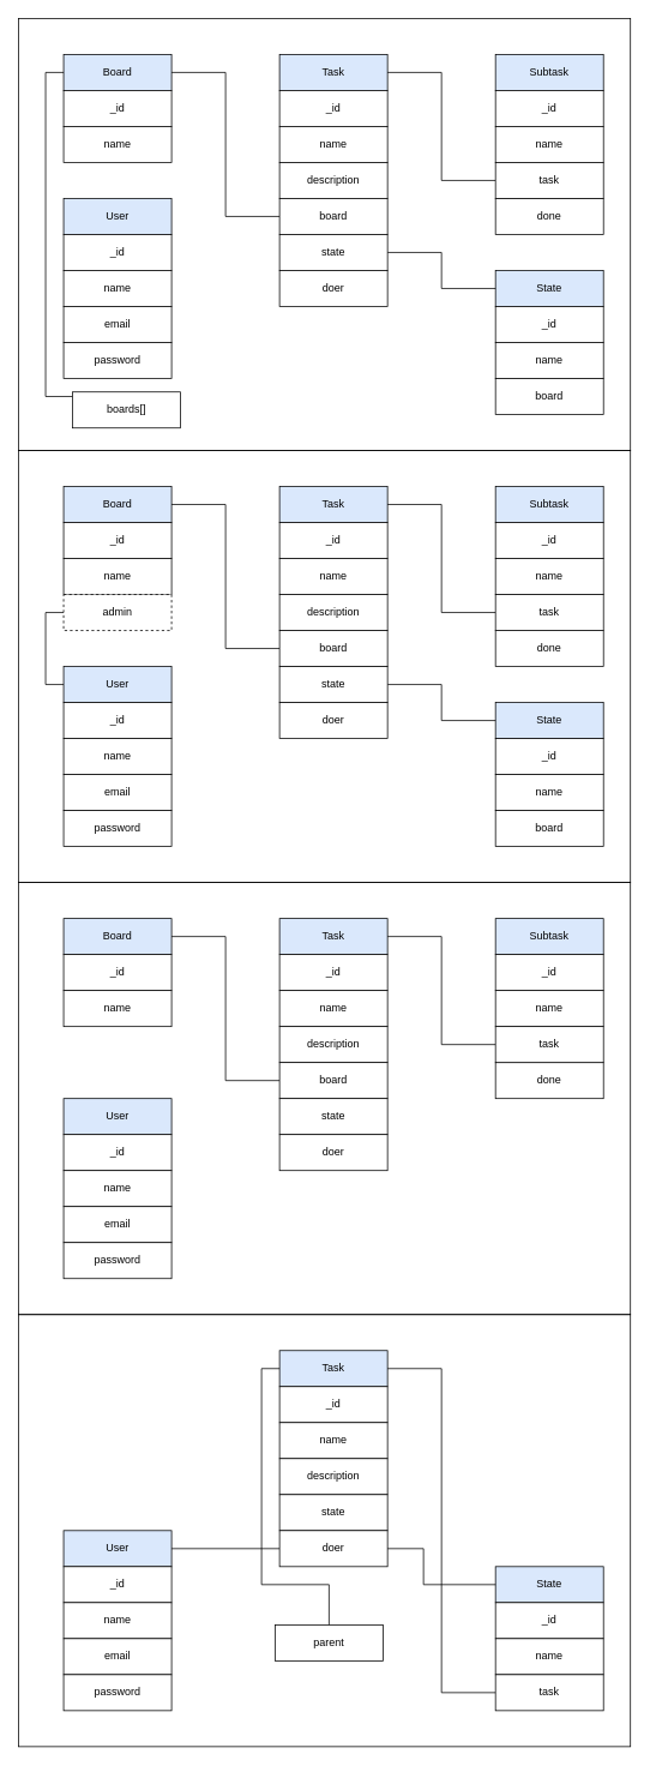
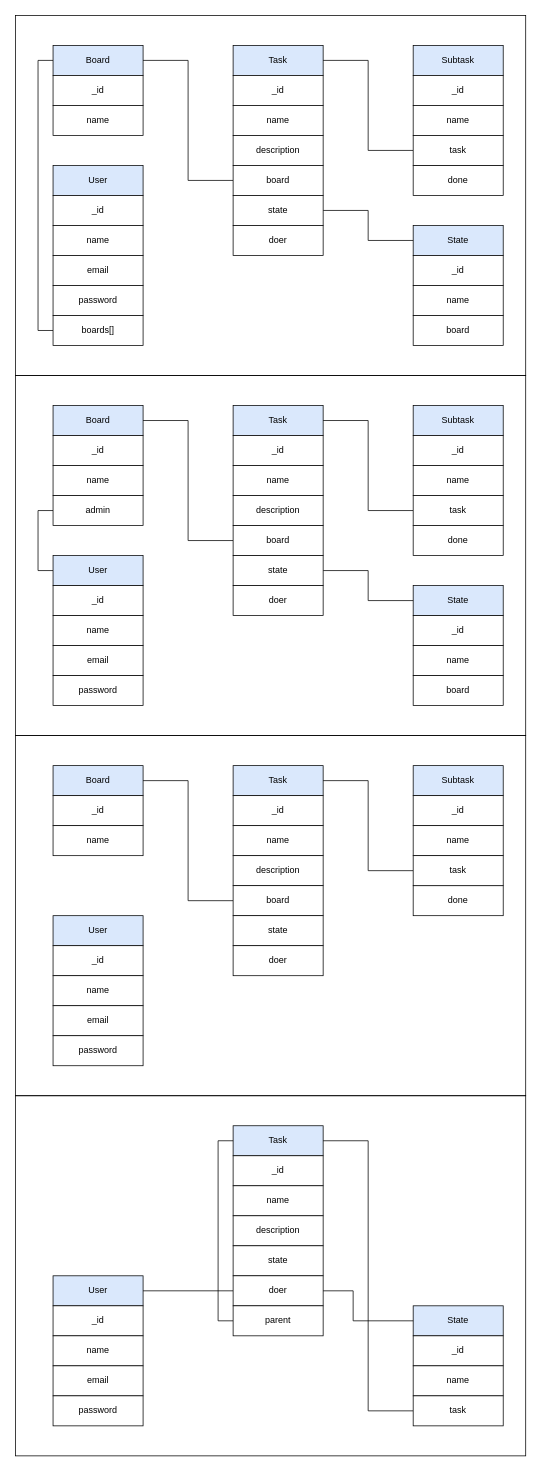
  <mxCell id="0" />
  <mxCell id="1" parent="0" />
  <mxCell id="2" value="Board" style="rounded=0;whiteSpace=wrap;html=1;fillColor=#dae8fc;strokeColor=#010203;" vertex="1" parent="1"><mxGeometry x="70" y="540" width="120" height="40" as="geometry" /></mxCell>
  <mxCell id="3" value="_id" style="rounded=0;whiteSpace=wrap;html=1;" vertex="1" parent="1"><mxGeometry x="70" y="580" width="120" height="40" as="geometry" /></mxCell>
  <mxCell id="4" value="name" style="rounded=0;whiteSpace=wrap;html=1;" vertex="1" parent="1"><mxGeometry x="70" y="620" width="120" height="40" as="geometry" /></mxCell>
  <mxCell id="5" style="edgeStyle=orthogonalEdgeStyle;rounded=0;orthogonalLoop=1;jettySize=auto;html=1;entryX=0;entryY=0.5;entryDx=0;entryDy=0;endArrow=none;endFill=0;" edge="1" parent="1" source="6" target="9"><mxGeometry relative="1" as="geometry"><Array as="points"><mxPoint x="50" y="680" /><mxPoint x="50" y="760" /></Array></mxGeometry></mxCell>
- <mxCell id="6" value="admin" style="rounded=0;whiteSpace=wrap;html=1;dashed=1;" vertex="1" parent="1"><mxGeometry x="70" y="660" width="120" height="40" as="geometry" /></mxCell>
+ <mxCell id="6" value="admin" style="rounded=0;whiteSpace=wrap;html=1;" vertex="1" parent="1"><mxGeometry x="70" y="660" width="120" height="40" as="geometry" /></mxCell>
  <mxCell id="7" value="Task" style="rounded=0;whiteSpace=wrap;html=1;fillColor=#dae8fc;strokeColor=#010203;" vertex="1" parent="1"><mxGeometry x="310" y="540" width="120" height="40" as="geometry" /></mxCell>
  <mxCell id="8" value="Subtask" style="rounded=0;whiteSpace=wrap;html=1;fillColor=#dae8fc;strokeColor=#010203;" vertex="1" parent="1"><mxGeometry x="550" y="540" width="120" height="40" as="geometry" /></mxCell>
  <mxCell id="9" value="User" style="rounded=0;whiteSpace=wrap;html=1;fillColor=#dae8fc;strokeColor=#010203;" vertex="1" parent="1"><mxGeometry x="70" y="740" width="120" height="40" as="geometry" /></mxCell>
  <mxCell id="10" value="State" style="rounded=0;whiteSpace=wrap;html=1;fillColor=#dae8fc;strokeColor=#010203;" vertex="1" parent="1"><mxGeometry x="550" y="780" width="120" height="40" as="geometry" /></mxCell>
  <mxCell id="11" value="_id" style="rounded=0;whiteSpace=wrap;html=1;" vertex="1" parent="1"><mxGeometry x="310" y="580" width="120" height="40" as="geometry" /></mxCell>
  <mxCell id="12" value="name" style="rounded=0;whiteSpace=wrap;html=1;" vertex="1" parent="1"><mxGeometry x="310" y="620" width="120" height="40" as="geometry" /></mxCell>
  <mxCell id="13" value="description" style="rounded=0;whiteSpace=wrap;html=1;" vertex="1" parent="1"><mxGeometry x="310" y="660" width="120" height="40" as="geometry" /></mxCell>
  <mxCell id="14" style="edgeStyle=orthogonalEdgeStyle;rounded=0;orthogonalLoop=1;jettySize=auto;html=1;entryX=1;entryY=0.5;entryDx=0;entryDy=0;endArrow=none;endFill=0;" edge="1" parent="1" source="15" target="2"><mxGeometry relative="1" as="geometry" /></mxCell>
  <mxCell id="15" value="board" style="rounded=0;whiteSpace=wrap;html=1;" vertex="1" parent="1"><mxGeometry x="310" y="700" width="120" height="40" as="geometry" /></mxCell>
  <mxCell id="16" style="edgeStyle=orthogonalEdgeStyle;rounded=0;orthogonalLoop=1;jettySize=auto;html=1;entryX=0;entryY=0.5;entryDx=0;entryDy=0;endArrow=none;endFill=0;" edge="1" parent="1" source="17" target="10"><mxGeometry relative="1" as="geometry" /></mxCell>
  <mxCell id="17" value="state" style="rounded=0;whiteSpace=wrap;html=1;" vertex="1" parent="1"><mxGeometry x="310" y="740" width="120" height="40" as="geometry" /></mxCell>
  <mxCell id="18" value="doer" style="rounded=0;whiteSpace=wrap;html=1;" vertex="1" parent="1"><mxGeometry x="310" y="780" width="120" height="40" as="geometry" /></mxCell>
  <mxCell id="19" value="_id" style="rounded=0;whiteSpace=wrap;html=1;" vertex="1" parent="1"><mxGeometry x="550" y="580" width="120" height="40" as="geometry" /></mxCell>
  <mxCell id="20" value="name" style="rounded=0;whiteSpace=wrap;html=1;" vertex="1" parent="1"><mxGeometry x="550" y="620" width="120" height="40" as="geometry" /></mxCell>
  <mxCell id="21" value="done" style="rounded=0;whiteSpace=wrap;html=1;" vertex="1" parent="1"><mxGeometry x="550" y="700" width="120" height="40" as="geometry" /></mxCell>
  <mxCell id="22" value="_id" style="rounded=0;whiteSpace=wrap;html=1;" vertex="1" parent="1"><mxGeometry x="550" y="820" width="120" height="40" as="geometry" /></mxCell>
  <mxCell id="23" value="name" style="rounded=0;whiteSpace=wrap;html=1;" vertex="1" parent="1"><mxGeometry x="550" y="860" width="120" height="40" as="geometry" /></mxCell>
  <mxCell id="24" value="board" style="rounded=0;whiteSpace=wrap;html=1;" vertex="1" parent="1"><mxGeometry x="550" y="900" width="120" height="40" as="geometry" /></mxCell>
  <mxCell id="25" value="_id" style="rounded=0;whiteSpace=wrap;html=1;" vertex="1" parent="1"><mxGeometry x="70" y="780" width="120" height="40" as="geometry" /></mxCell>
  <mxCell id="26" value="name" style="rounded=0;whiteSpace=wrap;html=1;" vertex="1" parent="1"><mxGeometry x="70" y="820" width="120" height="40" as="geometry" /></mxCell>
  <mxCell id="27" value="email" style="rounded=0;whiteSpace=wrap;html=1;" vertex="1" parent="1"><mxGeometry x="70" y="860" width="120" height="40" as="geometry" /></mxCell>
  <mxCell id="28" value="password" style="rounded=0;whiteSpace=wrap;html=1;" vertex="1" parent="1"><mxGeometry x="70" y="900" width="120" height="40" as="geometry" /></mxCell>
  <mxCell id="29" style="edgeStyle=orthogonalEdgeStyle;rounded=0;orthogonalLoop=1;jettySize=auto;html=1;entryX=1;entryY=0.5;entryDx=0;entryDy=0;endArrow=none;endFill=0;" edge="1" parent="1" source="30" target="7"><mxGeometry relative="1" as="geometry" /></mxCell>
  <mxCell id="30" value="task" style="rounded=0;whiteSpace=wrap;html=1;" vertex="1" parent="1"><mxGeometry x="550" y="660" width="120" height="40" as="geometry" /></mxCell>
  <mxCell id="31" value="" style="rounded=0;whiteSpace=wrap;html=1;fillColor=none;" vertex="1" parent="1"><mxGeometry x="20" y="980" width="680" height="480" as="geometry" /></mxCell>
  <mxCell id="32" value="Board" style="rounded=0;whiteSpace=wrap;html=1;fillColor=#dae8fc;strokeColor=#010203;" vertex="1" parent="1"><mxGeometry x="70" y="1020" width="120" height="40" as="geometry" /></mxCell>
  <mxCell id="33" value="_id" style="rounded=0;whiteSpace=wrap;html=1;" vertex="1" parent="1"><mxGeometry x="70" y="1060" width="120" height="40" as="geometry" /></mxCell>
  <mxCell id="34" value="name" style="rounded=0;whiteSpace=wrap;html=1;" vertex="1" parent="1"><mxGeometry x="70" y="1100" width="120" height="40" as="geometry" /></mxCell>
  <mxCell id="35" value="Task" style="rounded=0;whiteSpace=wrap;html=1;fillColor=#dae8fc;strokeColor=#010203;" vertex="1" parent="1"><mxGeometry x="310" y="1020" width="120" height="40" as="geometry" /></mxCell>
  <mxCell id="36" value="Subtask" style="rounded=0;whiteSpace=wrap;html=1;fillColor=#dae8fc;strokeColor=#010203;" vertex="1" parent="1"><mxGeometry x="550" y="1020" width="120" height="40" as="geometry" /></mxCell>
  <mxCell id="37" value="User" style="rounded=0;whiteSpace=wrap;html=1;fillColor=#dae8fc;strokeColor=#010203;" vertex="1" parent="1"><mxGeometry x="70" y="1220" width="120" height="40" as="geometry" /></mxCell>
  <mxCell id="38" value="_id" style="rounded=0;whiteSpace=wrap;html=1;" vertex="1" parent="1"><mxGeometry x="310" y="1060" width="120" height="40" as="geometry" /></mxCell>
  <mxCell id="39" value="name" style="rounded=0;whiteSpace=wrap;html=1;" vertex="1" parent="1"><mxGeometry x="310" y="1100" width="120" height="40" as="geometry" /></mxCell>
  <mxCell id="40" value="description" style="rounded=0;whiteSpace=wrap;html=1;" vertex="1" parent="1"><mxGeometry x="310" y="1140" width="120" height="40" as="geometry" /></mxCell>
  <mxCell id="41" style="edgeStyle=orthogonalEdgeStyle;rounded=0;orthogonalLoop=1;jettySize=auto;html=1;entryX=1;entryY=0.5;entryDx=0;entryDy=0;endArrow=none;endFill=0;" edge="1" parent="1" source="42" target="32"><mxGeometry relative="1" as="geometry" /></mxCell>
  <mxCell id="42" value="board" style="rounded=0;whiteSpace=wrap;html=1;" vertex="1" parent="1"><mxGeometry x="310" y="1180" width="120" height="40" as="geometry" /></mxCell>
  <mxCell id="43" value="state" style="rounded=0;whiteSpace=wrap;html=1;" vertex="1" parent="1"><mxGeometry x="310" y="1220" width="120" height="40" as="geometry" /></mxCell>
  <mxCell id="44" value="doer" style="rounded=0;whiteSpace=wrap;html=1;" vertex="1" parent="1"><mxGeometry x="310" y="1260" width="120" height="40" as="geometry" /></mxCell>
  <mxCell id="45" value="_id" style="rounded=0;whiteSpace=wrap;html=1;" vertex="1" parent="1"><mxGeometry x="550" y="1060" width="120" height="40" as="geometry" /></mxCell>
  <mxCell id="46" value="name" style="rounded=0;whiteSpace=wrap;html=1;" vertex="1" parent="1"><mxGeometry x="550" y="1100" width="120" height="40" as="geometry" /></mxCell>
  <mxCell id="47" value="done" style="rounded=0;whiteSpace=wrap;html=1;" vertex="1" parent="1"><mxGeometry x="550" y="1180" width="120" height="40" as="geometry" /></mxCell>
  <mxCell id="48" value="_id" style="rounded=0;whiteSpace=wrap;html=1;" vertex="1" parent="1"><mxGeometry x="70" y="1260" width="120" height="40" as="geometry" /></mxCell>
  <mxCell id="49" value="name" style="rounded=0;whiteSpace=wrap;html=1;" vertex="1" parent="1"><mxGeometry x="70" y="1300" width="120" height="40" as="geometry" /></mxCell>
  <mxCell id="50" value="email" style="rounded=0;whiteSpace=wrap;html=1;" vertex="1" parent="1"><mxGeometry x="70" y="1340" width="120" height="40" as="geometry" /></mxCell>
  <mxCell id="51" value="password" style="rounded=0;whiteSpace=wrap;html=1;" vertex="1" parent="1"><mxGeometry x="70" y="1380" width="120" height="40" as="geometry" /></mxCell>
  <mxCell id="52" style="edgeStyle=orthogonalEdgeStyle;rounded=0;orthogonalLoop=1;jettySize=auto;html=1;entryX=1;entryY=0.5;entryDx=0;entryDy=0;endArrow=none;endFill=0;" edge="1" parent="1" source="53" target="35"><mxGeometry relative="1" as="geometry" /></mxCell>
  <mxCell id="53" value="task" style="rounded=0;whiteSpace=wrap;html=1;" vertex="1" parent="1"><mxGeometry x="550" y="1140" width="120" height="40" as="geometry" /></mxCell>
  <mxCell id="54" value="" style="rounded=0;whiteSpace=wrap;html=1;fillColor=none;" vertex="1" parent="1"><mxGeometry x="20" y="500" width="680" height="480" as="geometry" /></mxCell>
  <mxCell id="55" value="Board" style="rounded=0;whiteSpace=wrap;html=1;fillColor=#dae8fc;strokeColor=#010203;" vertex="1" parent="1"><mxGeometry x="70" y="60" width="120" height="40" as="geometry" /></mxCell>
  <mxCell id="56" value="_id" style="rounded=0;whiteSpace=wrap;html=1;" vertex="1" parent="1"><mxGeometry x="70" y="100" width="120" height="40" as="geometry" /></mxCell>
  <mxCell id="57" value="name" style="rounded=0;whiteSpace=wrap;html=1;" vertex="1" parent="1"><mxGeometry x="70" y="140" width="120" height="40" as="geometry" /></mxCell>
  <mxCell id="58" value="Task" style="rounded=0;whiteSpace=wrap;html=1;fillColor=#dae8fc;strokeColor=#010203;" vertex="1" parent="1"><mxGeometry x="310" y="60" width="120" height="40" as="geometry" /></mxCell>
  <mxCell id="59" value="Subtask" style="rounded=0;whiteSpace=wrap;html=1;fillColor=#dae8fc;strokeColor=#010203;" vertex="1" parent="1"><mxGeometry x="550" y="60" width="120" height="40" as="geometry" /></mxCell>
  <mxCell id="60" value="User" style="rounded=0;whiteSpace=wrap;html=1;fillColor=#dae8fc;strokeColor=#010203;" vertex="1" parent="1"><mxGeometry x="70" y="220" width="120" height="40" as="geometry" /></mxCell>
  <mxCell id="61" value="State" style="rounded=0;whiteSpace=wrap;html=1;fillColor=#dae8fc;strokeColor=#010203;" vertex="1" parent="1"><mxGeometry x="550" y="300" width="120" height="40" as="geometry" /></mxCell>
  <mxCell id="62" value="_id" style="rounded=0;whiteSpace=wrap;html=1;" vertex="1" parent="1"><mxGeometry x="310" y="100" width="120" height="40" as="geometry" /></mxCell>
  <mxCell id="63" value="name" style="rounded=0;whiteSpace=wrap;html=1;" vertex="1" parent="1"><mxGeometry x="310" y="140" width="120" height="40" as="geometry" /></mxCell>
  <mxCell id="64" value="description" style="rounded=0;whiteSpace=wrap;html=1;" vertex="1" parent="1"><mxGeometry x="310" y="180" width="120" height="40" as="geometry" /></mxCell>
  <mxCell id="65" style="edgeStyle=orthogonalEdgeStyle;rounded=0;orthogonalLoop=1;jettySize=auto;html=1;entryX=1;entryY=0.5;entryDx=0;entryDy=0;endArrow=none;endFill=0;" edge="1" parent="1" source="66" target="55"><mxGeometry relative="1" as="geometry" /></mxCell>
  <mxCell id="66" value="board" style="rounded=0;whiteSpace=wrap;html=1;" vertex="1" parent="1"><mxGeometry x="310" y="220" width="120" height="40" as="geometry" /></mxCell>
  <mxCell id="67" style="edgeStyle=orthogonalEdgeStyle;rounded=0;orthogonalLoop=1;jettySize=auto;html=1;entryX=0;entryY=0.5;entryDx=0;entryDy=0;endArrow=none;endFill=0;" edge="1" parent="1" source="68" target="61"><mxGeometry relative="1" as="geometry" /></mxCell>
  <mxCell id="68" value="state" style="rounded=0;whiteSpace=wrap;html=1;" vertex="1" parent="1"><mxGeometry x="310" y="260" width="120" height="40" as="geometry" /></mxCell>
  <mxCell id="69" value="doer" style="rounded=0;whiteSpace=wrap;html=1;" vertex="1" parent="1"><mxGeometry x="310" y="300" width="120" height="40" as="geometry" /></mxCell>
  <mxCell id="70" value="_id" style="rounded=0;whiteSpace=wrap;html=1;" vertex="1" parent="1"><mxGeometry x="550" y="100" width="120" height="40" as="geometry" /></mxCell>
  <mxCell id="71" value="name" style="rounded=0;whiteSpace=wrap;html=1;" vertex="1" parent="1"><mxGeometry x="550" y="140" width="120" height="40" as="geometry" /></mxCell>
  <mxCell id="72" value="done" style="rounded=0;whiteSpace=wrap;html=1;" vertex="1" parent="1"><mxGeometry x="550" y="220" width="120" height="40" as="geometry" /></mxCell>
  <mxCell id="73" value="_id" style="rounded=0;whiteSpace=wrap;html=1;" vertex="1" parent="1"><mxGeometry x="550" y="340" width="120" height="40" as="geometry" /></mxCell>
  <mxCell id="74" value="name" style="rounded=0;whiteSpace=wrap;html=1;" vertex="1" parent="1"><mxGeometry x="550" y="380" width="120" height="40" as="geometry" /></mxCell>
  <mxCell id="75" value="board" style="rounded=0;whiteSpace=wrap;html=1;" vertex="1" parent="1"><mxGeometry x="550" y="420" width="120" height="40" as="geometry" /></mxCell>
  <mxCell id="76" value="_id" style="rounded=0;whiteSpace=wrap;html=1;" vertex="1" parent="1"><mxGeometry x="70" y="260" width="120" height="40" as="geometry" /></mxCell>
  <mxCell id="77" value="name" style="rounded=0;whiteSpace=wrap;html=1;" vertex="1" parent="1"><mxGeometry x="70" y="300" width="120" height="40" as="geometry" /></mxCell>
  <mxCell id="78" value="email" style="rounded=0;whiteSpace=wrap;html=1;" vertex="1" parent="1"><mxGeometry x="70" y="340" width="120" height="40" as="geometry" /></mxCell>
  <mxCell id="79" value="password" style="rounded=0;whiteSpace=wrap;html=1;" vertex="1" parent="1"><mxGeometry x="70" y="380" width="120" height="40" as="geometry" /></mxCell>
  <mxCell id="80" style="edgeStyle=orthogonalEdgeStyle;rounded=0;orthogonalLoop=1;jettySize=auto;html=1;entryX=1;entryY=0.5;entryDx=0;entryDy=0;endArrow=none;endFill=0;" edge="1" parent="1" source="81" target="58"><mxGeometry relative="1" as="geometry" /></mxCell>
  <mxCell id="81" value="task" style="rounded=0;whiteSpace=wrap;html=1;" vertex="1" parent="1"><mxGeometry x="550" y="180" width="120" height="40" as="geometry" /></mxCell>
  <mxCell id="82" style="edgeStyle=orthogonalEdgeStyle;rounded=0;orthogonalLoop=1;jettySize=auto;html=1;entryX=0;entryY=0.5;entryDx=0;entryDy=0;endArrow=none;endFill=0;" edge="1" parent="1" source="83" target="55"><mxGeometry relative="1" as="geometry"><Array as="points"><mxPoint x="50" y="440" /><mxPoint x="50" y="80" /></Array></mxGeometry></mxCell>
- <mxCell id="83" value="boards[]" style="rounded=0;whiteSpace=wrap;html=1;" vertex="1" parent="1"><mxGeometry x="80" y="435" width="120" height="40" as="geometry" /></mxCell>
+ <mxCell id="83" value="boards[]" style="rounded=0;whiteSpace=wrap;html=1;" vertex="1" parent="1"><mxGeometry x="70" y="420" width="120" height="40" as="geometry" /></mxCell>
  <mxCell id="84" value="" style="rounded=0;whiteSpace=wrap;html=1;fillColor=none;" vertex="1" parent="1"><mxGeometry x="20" y="20" width="680" height="480" as="geometry" /></mxCell>
  <mxCell id="85" value="Task" style="rounded=0;whiteSpace=wrap;html=1;fillColor=#dae8fc;strokeColor=#010203;" vertex="1" parent="1"><mxGeometry x="310" y="1500" width="120" height="40" as="geometry" /></mxCell>
  <mxCell id="86" value="User" style="rounded=0;whiteSpace=wrap;html=1;fillColor=#dae8fc;strokeColor=#010203;" vertex="1" parent="1"><mxGeometry x="70" y="1700" width="120" height="40" as="geometry" /></mxCell>
  <mxCell id="87" value="State" style="rounded=0;whiteSpace=wrap;html=1;fillColor=#dae8fc;strokeColor=#010203;" vertex="1" parent="1"><mxGeometry x="550" y="1740" width="120" height="40" as="geometry" /></mxCell>
  <mxCell id="88" value="_id" style="rounded=0;whiteSpace=wrap;html=1;" vertex="1" parent="1"><mxGeometry x="310" y="1540" width="120" height="40" as="geometry" /></mxCell>
  <mxCell id="89" value="name" style="rounded=0;whiteSpace=wrap;html=1;" vertex="1" parent="1"><mxGeometry x="310" y="1580" width="120" height="40" as="geometry" /></mxCell>
  <mxCell id="90" value="description" style="rounded=0;whiteSpace=wrap;html=1;" vertex="1" parent="1"><mxGeometry x="310" y="1620" width="120" height="40" as="geometry" /></mxCell>
  <mxCell id="91" style="edgeStyle=orthogonalEdgeStyle;rounded=0;orthogonalLoop=1;jettySize=auto;html=1;endArrow=none;endFill=0;" edge="1" parent="1" source="92" target="87"><mxGeometry relative="1" as="geometry"><Array as="points"><mxPoint x="470" y="1720" /><mxPoint x="470" y="1760" /></Array></mxGeometry></mxCell>
  <mxCell id="92" value="state" style="rounded=0;whiteSpace=wrap;html=1;" vertex="1" parent="1"><mxGeometry x="310" y="1660" width="120" height="40" as="geometry" /></mxCell>
  <mxCell id="93" style="edgeStyle=orthogonalEdgeStyle;rounded=0;orthogonalLoop=1;jettySize=auto;html=1;endArrow=none;endFill=0;" edge="1" parent="1" source="94" target="86"><mxGeometry relative="1" as="geometry" /></mxCell>
  <mxCell id="94" value="doer" style="rounded=0;whiteSpace=wrap;html=1;" vertex="1" parent="1"><mxGeometry x="310" y="1700" width="120" height="40" as="geometry" /></mxCell>
  <mxCell id="95" value="_id" style="rounded=0;whiteSpace=wrap;html=1;" vertex="1" parent="1"><mxGeometry x="550" y="1780" width="120" height="40" as="geometry" /></mxCell>
  <mxCell id="96" value="name" style="rounded=0;whiteSpace=wrap;html=1;" vertex="1" parent="1"><mxGeometry x="550" y="1820" width="120" height="40" as="geometry" /></mxCell>
  <mxCell id="97" style="edgeStyle=orthogonalEdgeStyle;rounded=0;orthogonalLoop=1;jettySize=auto;html=1;entryX=1;entryY=0.5;entryDx=0;entryDy=0;endArrow=none;endFill=0;" edge="1" parent="1" source="98" target="85"><mxGeometry relative="1" as="geometry" /></mxCell>
  <mxCell id="98" value="task" style="rounded=0;whiteSpace=wrap;html=1;" vertex="1" parent="1"><mxGeometry x="550" y="1860" width="120" height="40" as="geometry" /></mxCell>
  <mxCell id="99" value="_id" style="rounded=0;whiteSpace=wrap;html=1;" vertex="1" parent="1"><mxGeometry x="70" y="1740" width="120" height="40" as="geometry" /></mxCell>
  <mxCell id="100" value="name" style="rounded=0;whiteSpace=wrap;html=1;" vertex="1" parent="1"><mxGeometry x="70" y="1780" width="120" height="40" as="geometry" /></mxCell>
  <mxCell id="101" value="email" style="rounded=0;whiteSpace=wrap;html=1;" vertex="1" parent="1"><mxGeometry x="70" y="1820" width="120" height="40" as="geometry" /></mxCell>
  <mxCell id="102" value="password" style="rounded=0;whiteSpace=wrap;html=1;" vertex="1" parent="1"><mxGeometry x="70" y="1860" width="120" height="40" as="geometry" /></mxCell>
  <mxCell id="103" style="edgeStyle=orthogonalEdgeStyle;rounded=0;orthogonalLoop=1;jettySize=auto;html=1;entryX=0;entryY=0.5;entryDx=0;entryDy=0;endArrow=none;endFill=0;" edge="1" parent="1" source="104" target="85"><mxGeometry relative="1" as="geometry"><Array as="points"><mxPoint x="290" y="1760" /><mxPoint x="290" y="1520" /></Array></mxGeometry></mxCell>
- <mxCell id="104" value="parent" style="rounded=0;whiteSpace=wrap;html=1;" vertex="1" parent="1"><mxGeometry x="305" y="1805" width="120" height="40" as="geometry" /></mxCell>
+ <mxCell id="104" value="parent" style="rounded=0;whiteSpace=wrap;html=1;" vertex="1" parent="1"><mxGeometry x="310" y="1740" width="120" height="40" as="geometry" /></mxCell>
  <mxCell id="105" value="" style="rounded=0;whiteSpace=wrap;html=1;fillColor=none;" vertex="1" parent="1"><mxGeometry x="20" y="1460" width="680" height="480" as="geometry" /></mxCell>
